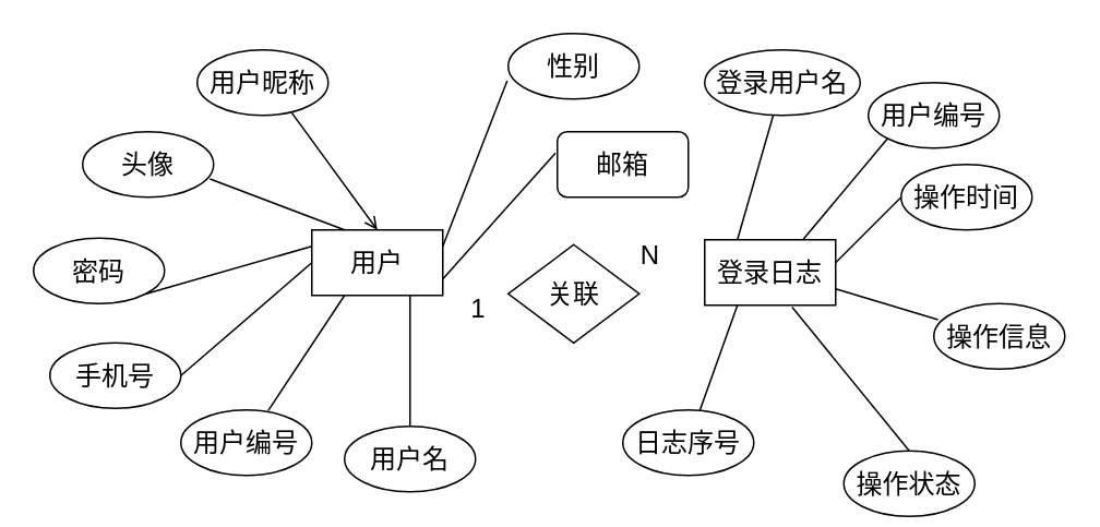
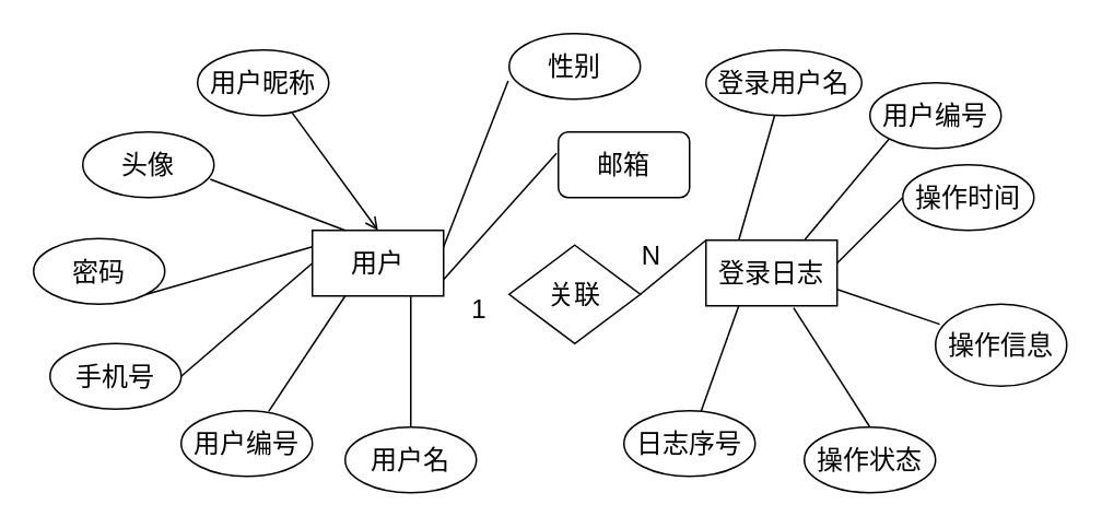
  <mxCell id="0" />
  <mxCell id="1" parent="0" />
  <mxCell id="2" value="&lt;font face=&quot;Helvetica&quot; style=&quot;font-size: 16px;&quot;&gt;登录日志&lt;/font&gt;" style="rounded=0;whiteSpace=wrap;html=1;" vertex="1" parent="1"><mxGeometry x="430" y="146" width="80" height="40" as="geometry" /></mxCell>
  <mxCell id="3" value="&lt;font style=&quot;font-size: 16px;&quot;&gt;用户&lt;/font&gt;" style="rounded=0;whiteSpace=wrap;html=1;" vertex="1" parent="1"><mxGeometry x="190" y="140" width="80" height="40" as="geometry" /></mxCell>
  <mxCell id="4" value="&lt;p class=&quot;MsoNormal&quot;&gt;&lt;font face=&quot;Helvetica&quot; style=&quot;font-size: 16px;&quot;&gt;用户编号&lt;/font&gt;&lt;/p&gt;" style="ellipse;whiteSpace=wrap;html=1;" vertex="1" parent="1"><mxGeometry x="110" y="250" width="80" height="40" as="geometry" /></mxCell>
  <mxCell id="5" value="&lt;p class=&quot;MsoNormal&quot;&gt;&lt;font face=&quot;Helvetica&quot; style=&quot;font-size: 16px;&quot;&gt;用户昵称&lt;/font&gt;&lt;/p&gt;" style="ellipse;whiteSpace=wrap;html=1;" vertex="1" parent="1"><mxGeometry x="120" y="30" width="80" height="40" as="geometry" /></mxCell>
  <mxCell id="6" value="&lt;p class=&quot;MsoNormal&quot;&gt;&lt;font face=&quot;Helvetica&quot; style=&quot;font-size: 16px;&quot;&gt;用户名&lt;/font&gt;&lt;/p&gt;" style="ellipse;whiteSpace=wrap;html=1;" vertex="1" parent="1"><mxGeometry x="210" y="260" width="80" height="40" as="geometry" /></mxCell>
  <mxCell id="7" value="&lt;p class=&quot;MsoNormal&quot;&gt;&lt;font face=&quot;Helvetica&quot; style=&quot;font-size: 16px;&quot;&gt;邮箱&lt;/font&gt;&lt;/p&gt;" style="whiteSpace=wrap;html=1;rounded=1;" vertex="1" parent="1"><mxGeometry x="340" y="80" width="80" height="40" as="geometry" /></mxCell>
  <mxCell id="8" value="&lt;p class=&quot;MsoNormal&quot;&gt;&lt;font face=&quot;Helvetica&quot; style=&quot;font-size: 16px;&quot;&gt;密码&lt;/font&gt;&lt;/p&gt;" style="ellipse;whiteSpace=wrap;html=1;" vertex="1" parent="1"><mxGeometry x="20" y="145" width="80" height="40" as="geometry" /></mxCell>
  <mxCell id="9" value="&lt;p class=&quot;MsoNormal&quot;&gt;&lt;font style=&quot;font-size: 16px;&quot;&gt;手机号&lt;/font&gt;&lt;/p&gt;" style="ellipse;whiteSpace=wrap;html=1;" vertex="1" parent="1"><mxGeometry x="30" y="209" width="80" height="40" as="geometry" /></mxCell>
  <mxCell id="10" value="&lt;p class=&quot;MsoNormal&quot;&gt;&lt;font face=&quot;Helvetica&quot; style=&quot;font-size: 16px;&quot;&gt;性别&lt;/font&gt;&lt;/p&gt;" style="ellipse;whiteSpace=wrap;html=1;" vertex="1" parent="1"><mxGeometry x="310" y="20" width="80" height="40" as="geometry" /></mxCell>
  <mxCell id="11" value="&lt;p class=&quot;MsoNormal&quot;&gt;&lt;font style=&quot;font-size: 16px;&quot;&gt;头像&lt;/font&gt;&lt;/p&gt;" style="ellipse;whiteSpace=wrap;html=1;" vertex="1" parent="1"><mxGeometry x="50" y="80" width="80" height="40" as="geometry" /></mxCell>
  <mxCell id="12" value="" style="endArrow=none;html=1;rounded=0;exitX=0.5;exitY=0;exitDx=0;exitDy=0;entryX=0.75;entryY=1;entryDx=0;entryDy=0;" edge="1" parent="1" source="6" target="3"><mxGeometry width="50" height="50" relative="1" as="geometry"><mxPoint x="120" y="230" as="sourcePoint" /><mxPoint x="170" y="180" as="targetPoint" /></mxGeometry></mxCell>
  <mxCell id="13" value="" style="endArrow=none;html=1;rounded=0;exitX=-0.014;exitY=0.324;exitDx=0;exitDy=0;entryX=1;entryY=0.75;entryDx=0;entryDy=0;exitPerimeter=0;" edge="1" parent="1" source="7" target="3"><mxGeometry width="50" height="50" relative="1" as="geometry"><mxPoint x="160" y="240" as="sourcePoint" /><mxPoint x="210" y="190" as="targetPoint" /></mxGeometry></mxCell>
  <mxCell id="14" value="" style="endArrow=none;html=1;rounded=0;exitX=-0.008;exitY=0.72;exitDx=0;exitDy=0;exitPerimeter=0;entryX=1;entryY=0.25;entryDx=0;entryDy=0;" edge="1" parent="1" source="10" target="3"><mxGeometry width="50" height="50" relative="1" as="geometry"><mxPoint x="240" y="275" as="sourcePoint" /><mxPoint x="220" y="190" as="targetPoint" /></mxGeometry></mxCell>
  <mxCell id="15" value="" style="endArrow=none;html=1;rounded=0;exitX=0.667;exitY=0.01;exitDx=0;exitDy=0;entryX=0.25;entryY=1;entryDx=0;entryDy=0;exitPerimeter=0;" edge="1" parent="1" source="4" target="3"><mxGeometry width="50" height="50" relative="1" as="geometry"><mxPoint x="108" y="196" as="sourcePoint" /><mxPoint x="170" y="150" as="targetPoint" /></mxGeometry></mxCell>
  <mxCell id="16" value="" style="endArrow=none;html=1;rounded=0;exitX=1;exitY=0.5;exitDx=0;exitDy=0;entryX=0;entryY=0.5;entryDx=0;entryDy=0;" edge="1" parent="1" source="9" target="3"><mxGeometry width="50" height="50" relative="1" as="geometry"><mxPoint x="90" y="140" as="sourcePoint" /><mxPoint x="180" y="120" as="targetPoint" /></mxGeometry></mxCell>
  <mxCell id="17" value="" style="endArrow=none;html=1;rounded=0;exitX=1;exitY=1;exitDx=0;exitDy=0;entryX=0;entryY=0.25;entryDx=0;entryDy=0;" edge="1" parent="1" source="8" target="3"><mxGeometry width="50" height="50" relative="1" as="geometry"><mxPoint x="120" y="90" as="sourcePoint" /><mxPoint x="210" y="170" as="targetPoint" /></mxGeometry></mxCell>
  <mxCell id="18" value="" style="endArrow=none;html=1;rounded=0;exitX=0.972;exitY=0.72;exitDx=0;exitDy=0;entryX=0.25;entryY=0;entryDx=0;entryDy=0;exitPerimeter=0;" edge="1" parent="1" target="3" source="11"><mxGeometry width="50" height="50" relative="1" as="geometry"><mxPoint x="160" y="54" as="sourcePoint" /><mxPoint x="232" y="110" as="targetPoint" /></mxGeometry></mxCell>
  <mxCell id="19" value="" style="endArrow=open;html=1;rounded=0;exitX=0.722;exitY=0.96;exitDx=0;exitDy=0;entryX=0.5;entryY=0;entryDx=0;entryDy=0;exitPerimeter=0;" edge="1" parent="1" target="3" source="5"><mxGeometry width="50" height="50" relative="1" as="geometry"><mxPoint x="205" y="30" as="sourcePoint" /><mxPoint x="235" y="126" as="targetPoint" /></mxGeometry></mxCell>
  <mxCell id="20" value="&lt;font style=&quot;font-size: 16px;&quot;&gt;关联&lt;/font&gt;" style="rhombus;whiteSpace=wrap;html=1;" vertex="1" parent="1"><mxGeometry x="310" y="149" width="80" height="60" as="geometry" /></mxCell>
+ <mxCell id="21" value="" style="endArrow=none;html=1;rounded=0;entryX=1;entryY=0.5;entryDx=0;entryDy=0;exitX=0;exitY=0;exitDx=0;exitDy=0;" edge="1" parent="1" source="2" target="20"><mxGeometry width="50" height="50" relative="1" as="geometry"><mxPoint x="150" y="440" as="sourcePoint" /><mxPoint x="110" y="350" as="targetPoint" /></mxGeometry></mxCell>
  <mxCell id="22" value="&lt;p class=&quot;MsoNormal&quot;&gt;&lt;font face=&quot;Helvetica&quot; style=&quot;font-size: 16px;&quot;&gt;日志序号&lt;/font&gt;&lt;/p&gt;" style="ellipse;whiteSpace=wrap;html=1;" vertex="1" parent="1"><mxGeometry x="380" y="250" width="80" height="40" as="geometry" /></mxCell>
  <mxCell id="23" value="&lt;p class=&quot;MsoNormal&quot;&gt;&lt;font face=&quot;Helvetica&quot; style=&quot;font-size: 16px;&quot;&gt;用户编号&lt;/font&gt;&lt;/p&gt;" style="ellipse;whiteSpace=wrap;html=1;" vertex="1" parent="1"><mxGeometry x="530" y="50" width="80" height="40" as="geometry" /></mxCell>
- <mxCell id="24" value="&lt;p class=&quot;MsoNormal&quot;&gt;&lt;font face=&quot;Helvetica&quot; style=&quot;font-size: 16px;&quot;&gt;操作信息&lt;/font&gt;&lt;/p&gt;" style="ellipse;whiteSpace=wrap;html=1;" vertex="1" parent="1"><mxGeometry x="570" y="185" width="80" height="40" as="geometry" /></mxCell>
+ <mxCell id="24" value="&lt;p class=&quot;MsoNormal&quot;&gt;&lt;font face=&quot;Helvetica&quot; style=&quot;font-size: 16px;&quot;&gt;操作信息&lt;/font&gt;&lt;/p&gt;" style="ellipse;whiteSpace=wrap;html=1;" vertex="1" parent="1"><mxGeometry x="570" y="185" width="80" height="50" as="geometry" /></mxCell>
  <mxCell id="25" value="&lt;p class=&quot;MsoNormal&quot;&gt;&lt;font face=&quot;Helvetica&quot; style=&quot;font-size: 16px;&quot;&gt;登录用户名&lt;/font&gt;&lt;/p&gt;" style="ellipse;whiteSpace=wrap;html=1;" vertex="1" parent="1"><mxGeometry x="430" y="30" width="95" height="40" as="geometry" /></mxCell>
  <mxCell id="26" value="&lt;p class=&quot;MsoNormal&quot;&gt;&lt;font face=&quot;Helvetica&quot; style=&quot;font-size: 16px;&quot;&gt;操作时间&lt;/font&gt;&lt;/p&gt;" style="ellipse;whiteSpace=wrap;html=1;" vertex="1" parent="1"><mxGeometry x="550" y="100" width="80" height="40" as="geometry" /></mxCell>
- <mxCell id="27" value="&lt;p class=&quot;MsoNormal&quot;&gt;&lt;font face=&quot;Helvetica&quot; style=&quot;font-size: 16px;&quot;&gt;操作状态&lt;/font&gt;&lt;/p&gt;" style="ellipse;whiteSpace=wrap;html=1;" vertex="1" parent="1"><mxGeometry x="515" y="275" width="80" height="40" as="geometry" /></mxCell>
+ <mxCell id="27" value="&lt;p class=&quot;MsoNormal&quot;&gt;&lt;font face=&quot;Helvetica&quot; style=&quot;font-size: 16px;&quot;&gt;操作状态&lt;/font&gt;&lt;/p&gt;" style="ellipse;whiteSpace=wrap;html=1;" vertex="1" parent="1"><mxGeometry x="490" y="260" width="80" height="40" as="geometry" /></mxCell>
  <mxCell id="28" value="" style="endArrow=none;html=1;rounded=0;exitX=0;exitY=0.5;exitDx=0;exitDy=0;" edge="1" parent="1" source="26"><mxGeometry width="50" height="50" relative="1" as="geometry"><mxPoint x="260" y="455" as="sourcePoint" /><mxPoint x="510" y="160" as="targetPoint" /></mxGeometry></mxCell>
  <mxCell id="29" value="" style="endArrow=none;html=1;rounded=0;entryX=0.75;entryY=0;entryDx=0;entryDy=0;exitX=0;exitY=1;exitDx=0;exitDy=0;" edge="1" parent="1" source="23" target="2"><mxGeometry width="50" height="50" relative="1" as="geometry"><mxPoint x="370" y="510" as="sourcePoint" /><mxPoint x="295" y="410" as="targetPoint" /></mxGeometry></mxCell>
  <mxCell id="30" value="" style="endArrow=none;html=1;rounded=0;entryX=1;entryY=0.75;entryDx=0;entryDy=0;exitX=0.032;exitY=0.245;exitDx=0;exitDy=0;exitPerimeter=0;" edge="1" parent="1" source="24" target="2"><mxGeometry width="50" height="50" relative="1" as="geometry"><mxPoint x="334" y="584" as="sourcePoint" /><mxPoint x="275" y="410" as="targetPoint" /></mxGeometry></mxCell>
  <mxCell id="31" value="" style="endArrow=none;html=1;rounded=0;entryX=0.668;entryY=1.03;entryDx=0;entryDy=0;exitX=0.5;exitY=0;exitDx=0;exitDy=0;entryPerimeter=0;" edge="1" parent="1" source="27" target="2"><mxGeometry width="50" height="50" relative="1" as="geometry"><mxPoint x="283" y="612" as="sourcePoint" /><mxPoint x="255" y="410" as="targetPoint" /></mxGeometry></mxCell>
  <mxCell id="32" value="" style="endArrow=none;html=1;rounded=0;entryX=0.25;entryY=0;entryDx=0;entryDy=0;" edge="1" parent="1" source="25" target="2"><mxGeometry width="50" height="50" relative="1" as="geometry"><mxPoint x="210" y="630" as="sourcePoint" /><mxPoint x="489" y="160" as="targetPoint" /></mxGeometry></mxCell>
  <mxCell id="33" value="" style="endArrow=none;html=1;rounded=0;entryX=0.25;entryY=1;entryDx=0;entryDy=0;" edge="1" parent="1" source="22" target="2"><mxGeometry width="50" height="50" relative="1" as="geometry"><mxPoint x="140" y="581" as="sourcePoint" /><mxPoint x="450" y="190" as="targetPoint" /></mxGeometry></mxCell>
  <mxCell id="34" value="&lt;span style=&quot;font-size: 16px;&quot;&gt;1&lt;/span&gt;" style="text;html=1;align=center;verticalAlign=middle;whiteSpace=wrap;rounded=0;" vertex="1" parent="1"><mxGeometry x="262" y="173" width="60" height="30" as="geometry" /></mxCell>
  <mxCell id="35" value="&lt;span style=&quot;font-size: 16px;&quot;&gt;N&lt;/span&gt;" style="text;html=1;align=center;verticalAlign=middle;whiteSpace=wrap;rounded=0;" vertex="1" parent="1"><mxGeometry x="367" y="140" width="60" height="30" as="geometry" /></mxCell>
